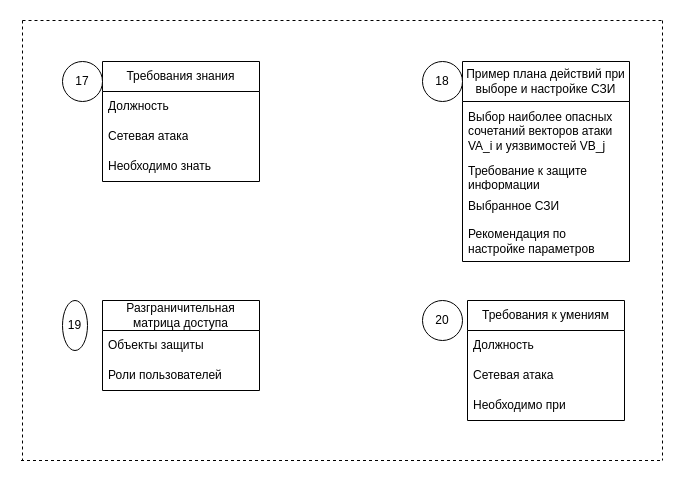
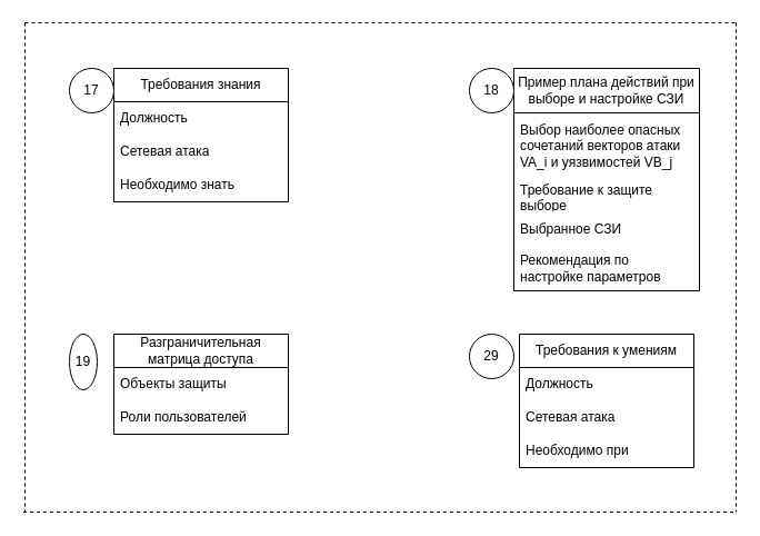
  <mxCell id="0" />
  <mxCell id="1" parent="0" />
  <mxCell id="2" value="" style="endArrow=none;dashed=1;html=1;rounded=0;" parent="1" edge="1"><mxGeometry width="50" height="50" relative="1" as="geometry"><mxPoint x="22" y="20" as="sourcePoint" /><mxPoint x="662" y="20" as="targetPoint" /></mxGeometry></mxCell>
  <mxCell id="3" value="" style="endArrow=none;dashed=1;html=1;rounded=0;" parent="1" edge="1"><mxGeometry width="50" height="50" relative="1" as="geometry"><mxPoint x="20.5" y="460" as="sourcePoint" /><mxPoint x="660.5" y="460" as="targetPoint" /></mxGeometry></mxCell>
  <mxCell id="4" value="" style="endArrow=none;dashed=1;html=1;rounded=0;" parent="1" edge="1"><mxGeometry width="50" height="50" relative="1" as="geometry"><mxPoint x="22" y="20" as="sourcePoint" /><mxPoint x="22" y="460" as="targetPoint" /></mxGeometry></mxCell>
  <mxCell id="5" value="" style="endArrow=none;dashed=1;html=1;rounded=0;" parent="1" edge="1"><mxGeometry width="50" height="50" relative="1" as="geometry"><mxPoint x="662" y="20" as="sourcePoint" /><mxPoint x="662" y="460" as="targetPoint" /></mxGeometry></mxCell>
  <mxCell id="6" value="Требования знания" style="swimlane;fontStyle=0;childLayout=stackLayout;horizontal=1;startSize=30;horizontalStack=0;resizeParent=1;resizeParentMax=0;resizeLast=0;collapsible=1;marginBottom=0;whiteSpace=wrap;html=1;" parent="1" vertex="1"><mxGeometry x="102" y="61" width="157" height="120" as="geometry" /></mxCell>
  <mxCell id="7" value="Должность" style="text;strokeColor=none;fillColor=none;align=left;verticalAlign=middle;spacingLeft=4;spacingRight=4;overflow=hidden;points=[[0,0.5],[1,0.5]];portConstraint=eastwest;rotatable=0;whiteSpace=wrap;html=1;" parent="6" vertex="1"><mxGeometry y="30" width="157" height="30" as="geometry" /></mxCell>
  <mxCell id="8" value="Сетевая атака" style="text;strokeColor=none;fillColor=none;align=left;verticalAlign=middle;spacingLeft=4;spacingRight=4;overflow=hidden;points=[[0,0.5],[1,0.5]];portConstraint=eastwest;rotatable=0;whiteSpace=wrap;html=1;" parent="6" vertex="1"><mxGeometry y="60" width="157" height="30" as="geometry" /></mxCell>
  <mxCell id="9" value="Необходимо знать&amp;nbsp;" style="text;strokeColor=none;fillColor=none;align=left;verticalAlign=middle;spacingLeft=4;spacingRight=4;overflow=hidden;points=[[0,0.5],[1,0.5]];portConstraint=eastwest;rotatable=0;whiteSpace=wrap;html=1;" parent="6" vertex="1"><mxGeometry y="90" width="157" height="30" as="geometry" /></mxCell>
  <mxCell id="10" value="Пример плана действий при выборе и настройке СЗИ" style="swimlane;fontStyle=0;childLayout=stackLayout;horizontal=1;startSize=40;horizontalStack=0;resizeParent=1;resizeParentMax=0;resizeLast=0;collapsible=1;marginBottom=0;whiteSpace=wrap;html=1;" parent="1" vertex="1"><mxGeometry x="462" y="61" width="167" height="200" as="geometry" /></mxCell>
  <mxCell id="11" value="Выбор наиболее опасных сочетаний векторов атаки VA_i и уязвимостей VB_j&amp;nbsp;" style="text;strokeColor=none;fillColor=none;align=left;verticalAlign=middle;spacingLeft=4;spacingRight=4;overflow=hidden;points=[[0,0.5],[1,0.5]];portConstraint=eastwest;rotatable=0;whiteSpace=wrap;html=1;" parent="10" vertex="1"><mxGeometry y="40" width="167" height="60" as="geometry" /></mxCell>
- <mxCell id="12" value="Требование к защите информации" style="text;strokeColor=none;fillColor=none;align=left;verticalAlign=middle;spacingLeft=4;spacingRight=4;overflow=hidden;points=[[0,0.5],[1,0.5]];portConstraint=eastwest;rotatable=0;whiteSpace=wrap;html=1;" parent="10" vertex="1"><mxGeometry y="100" width="167" height="30" as="geometry" /></mxCell>
+ <mxCell id="12" value="Требование к защите выборе" style="text;strokeColor=none;fillColor=none;align=left;verticalAlign=middle;spacingLeft=4;spacingRight=4;overflow=hidden;points=[[0,0.5],[1,0.5]];portConstraint=eastwest;rotatable=0;whiteSpace=wrap;html=1;" parent="10" vertex="1"><mxGeometry y="100" width="167" height="30" as="geometry" /></mxCell>
  <mxCell id="13" value="Выбранное СЗИ" style="text;strokeColor=none;fillColor=none;align=left;verticalAlign=middle;spacingLeft=4;spacingRight=4;overflow=hidden;points=[[0,0.5],[1,0.5]];portConstraint=eastwest;rotatable=0;whiteSpace=wrap;html=1;" parent="10" vertex="1"><mxGeometry y="130" width="167" height="30" as="geometry" /></mxCell>
  <mxCell id="14" value="Рекомендация по настройке параметров" style="text;strokeColor=none;fillColor=none;align=left;verticalAlign=middle;spacingLeft=4;spacingRight=4;overflow=hidden;points=[[0,0.5],[1,0.5]];portConstraint=eastwest;rotatable=0;whiteSpace=wrap;html=1;" parent="10" vertex="1"><mxGeometry y="160" width="167" height="40" as="geometry" /></mxCell>
  <mxCell id="15" value="Разграничительная матрица доступа" style="swimlane;fontStyle=0;childLayout=stackLayout;horizontal=1;startSize=30;horizontalStack=0;resizeParent=1;resizeParentMax=0;resizeLast=0;collapsible=1;marginBottom=0;whiteSpace=wrap;html=1;" parent="1" vertex="1"><mxGeometry x="102" y="300" width="157" height="90" as="geometry" /></mxCell>
  <mxCell id="16" value="Объекты защиты" style="text;strokeColor=none;fillColor=none;align=left;verticalAlign=middle;spacingLeft=4;spacingRight=4;overflow=hidden;points=[[0,0.5],[1,0.5]];portConstraint=eastwest;rotatable=0;whiteSpace=wrap;html=1;" parent="15" vertex="1"><mxGeometry y="30" width="157" height="30" as="geometry" /></mxCell>
  <mxCell id="17" value="Роли пользователей" style="text;strokeColor=none;fillColor=none;align=left;verticalAlign=middle;spacingLeft=4;spacingRight=4;overflow=hidden;points=[[0,0.5],[1,0.5]];portConstraint=eastwest;rotatable=0;whiteSpace=wrap;html=1;" parent="15" vertex="1"><mxGeometry y="60" width="157" height="30" as="geometry" /></mxCell>
  <mxCell id="18" value="Требования к умениям" style="swimlane;fontStyle=0;childLayout=stackLayout;horizontal=1;startSize=30;horizontalStack=0;resizeParent=1;resizeParentMax=0;resizeLast=0;collapsible=1;marginBottom=0;whiteSpace=wrap;html=1;" parent="1" vertex="1"><mxGeometry x="467" y="300" width="157" height="120" as="geometry" /></mxCell>
  <mxCell id="19" value="Должность" style="text;strokeColor=none;fillColor=none;align=left;verticalAlign=middle;spacingLeft=4;spacingRight=4;overflow=hidden;points=[[0,0.5],[1,0.5]];portConstraint=eastwest;rotatable=0;whiteSpace=wrap;html=1;" parent="18" vertex="1"><mxGeometry y="30" width="157" height="30" as="geometry" /></mxCell>
  <mxCell id="20" value="Сетевая атака&amp;nbsp;" style="text;strokeColor=none;fillColor=none;align=left;verticalAlign=middle;spacingLeft=4;spacingRight=4;overflow=hidden;points=[[0,0.5],[1,0.5]];portConstraint=eastwest;rotatable=0;whiteSpace=wrap;html=1;" parent="18" vertex="1"><mxGeometry y="60" width="157" height="30" as="geometry" /></mxCell>
  <mxCell id="21" value="Необходимо при&amp;nbsp;" style="text;strokeColor=none;fillColor=none;align=left;verticalAlign=middle;spacingLeft=4;spacingRight=4;overflow=hidden;points=[[0,0.5],[1,0.5]];portConstraint=eastwest;rotatable=0;whiteSpace=wrap;html=1;" parent="18" vertex="1"><mxGeometry y="90" width="157" height="30" as="geometry" /></mxCell>
  <mxCell id="22" value="17" style="ellipse;whiteSpace=wrap;html=1;aspect=fixed;" vertex="1" parent="1"><mxGeometry x="62" y="61" width="40" height="40" as="geometry" /></mxCell>
  <mxCell id="23" value="18" style="ellipse;whiteSpace=wrap;html=1;aspect=fixed;" vertex="1" parent="1"><mxGeometry x="422" y="61" width="40" height="40" as="geometry" /></mxCell>
  <mxCell id="24" value="19" style="ellipse;whiteSpace=wrap;html=1;aspect=fixed;" vertex="1" parent="1"><mxGeometry x="62" y="300" width="25" height="50" as="geometry" /></mxCell>
- <mxCell id="25" value="20" style="ellipse;whiteSpace=wrap;html=1;aspect=fixed;" vertex="1" parent="1"><mxGeometry x="422" y="300" width="40" height="40" as="geometry" /></mxCell>
+ <mxCell id="25" value="29" style="ellipse;whiteSpace=wrap;html=1;aspect=fixed;" vertex="1" parent="1"><mxGeometry x="422" y="300" width="40" height="40" as="geometry" /></mxCell>
